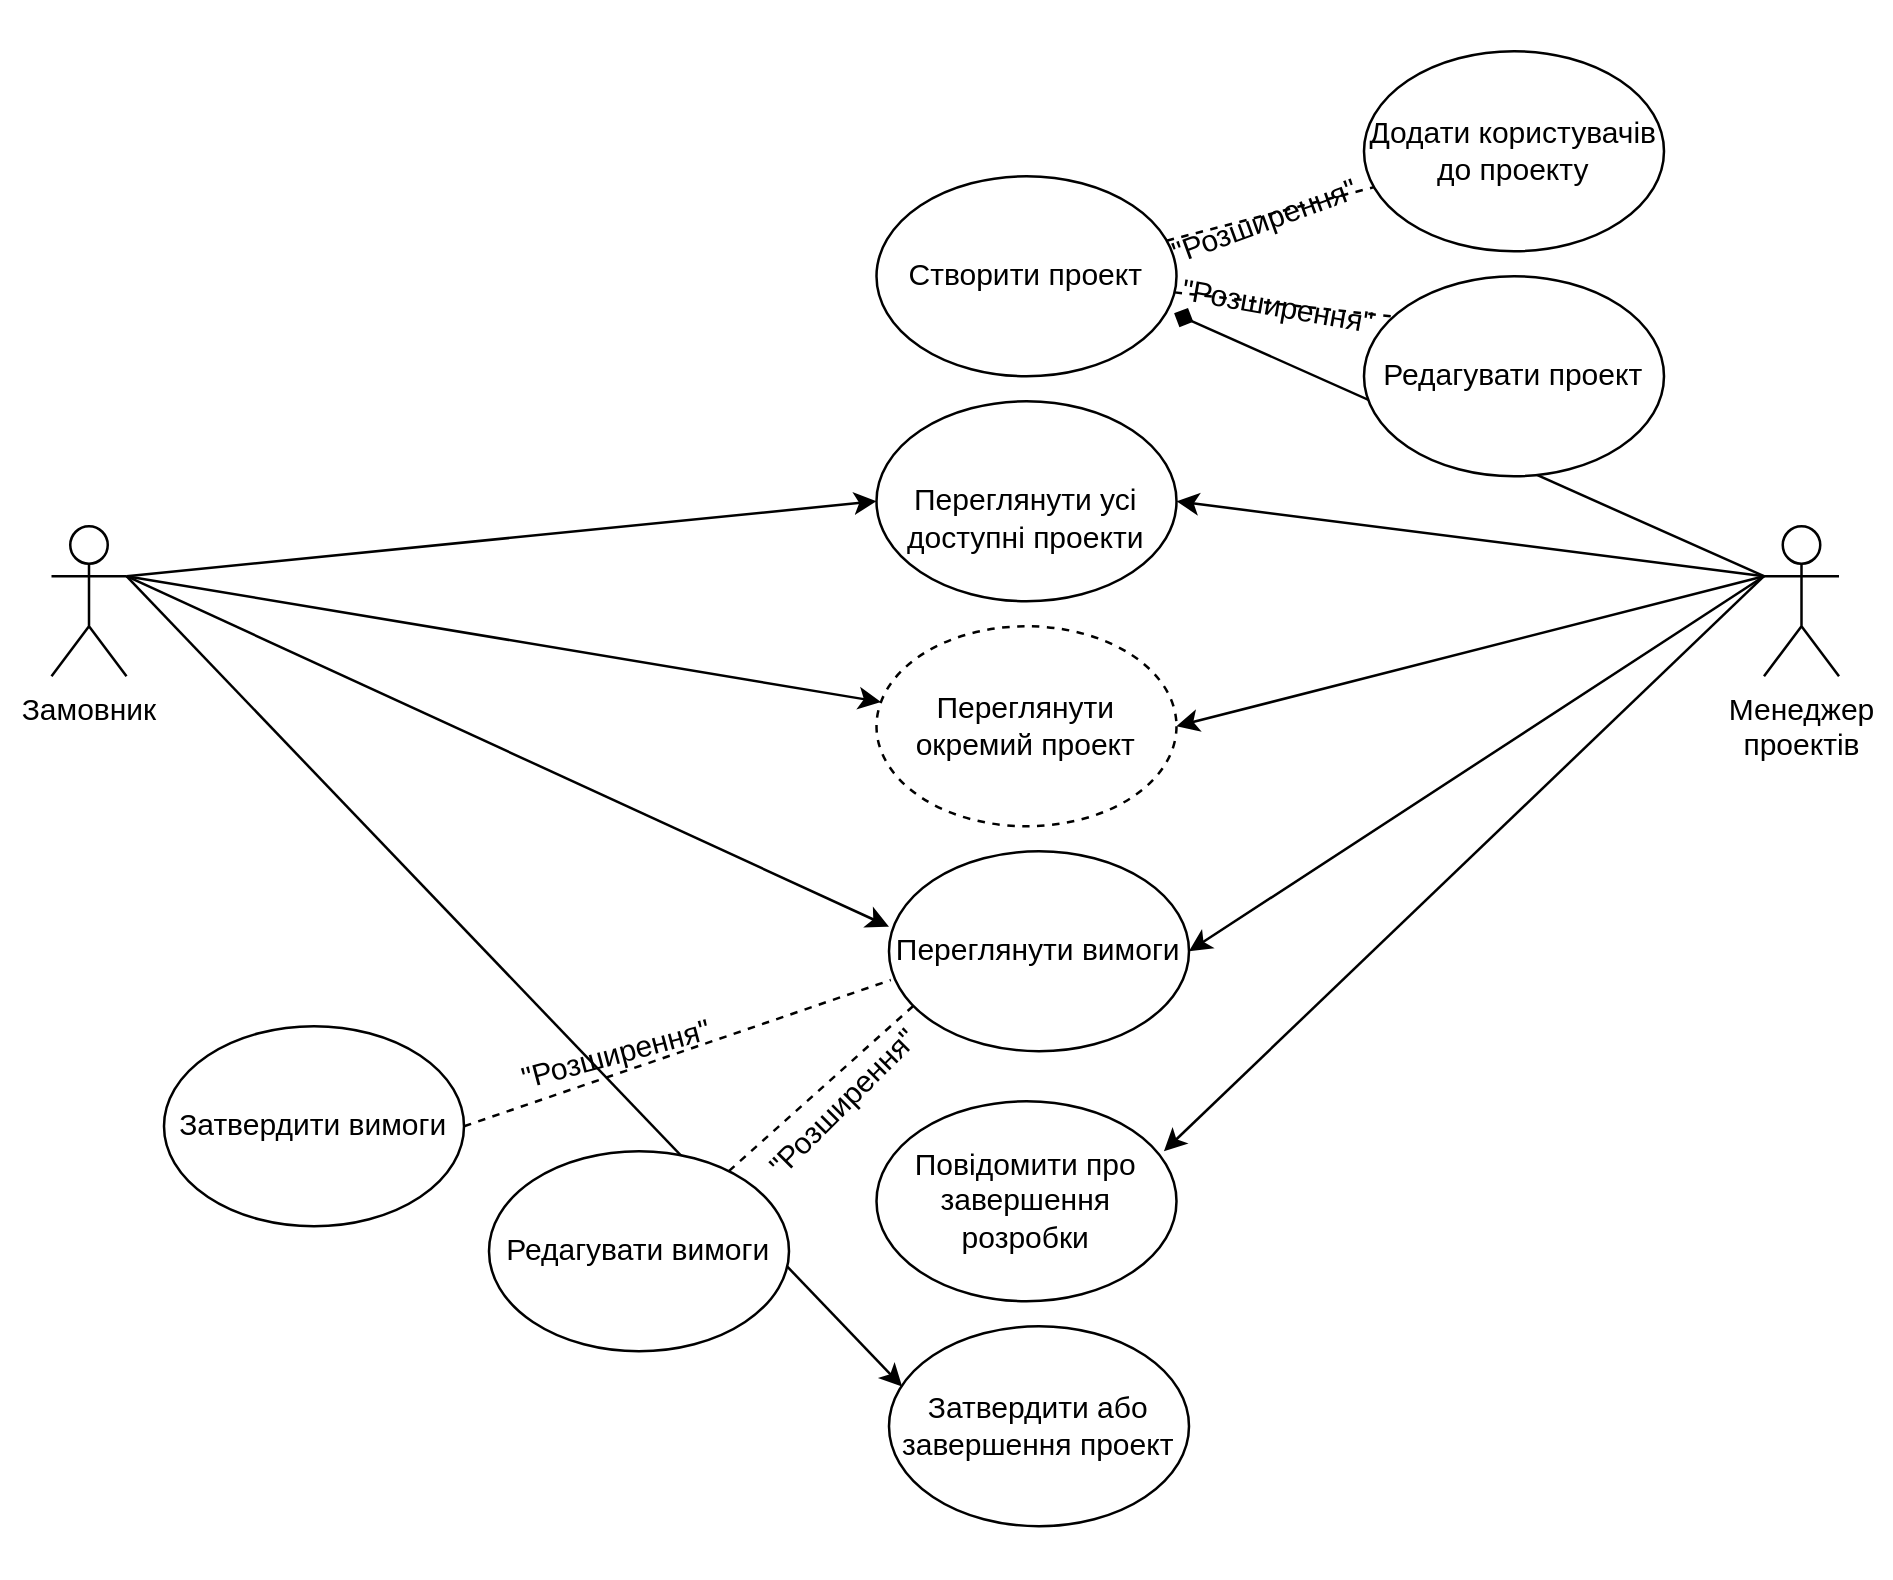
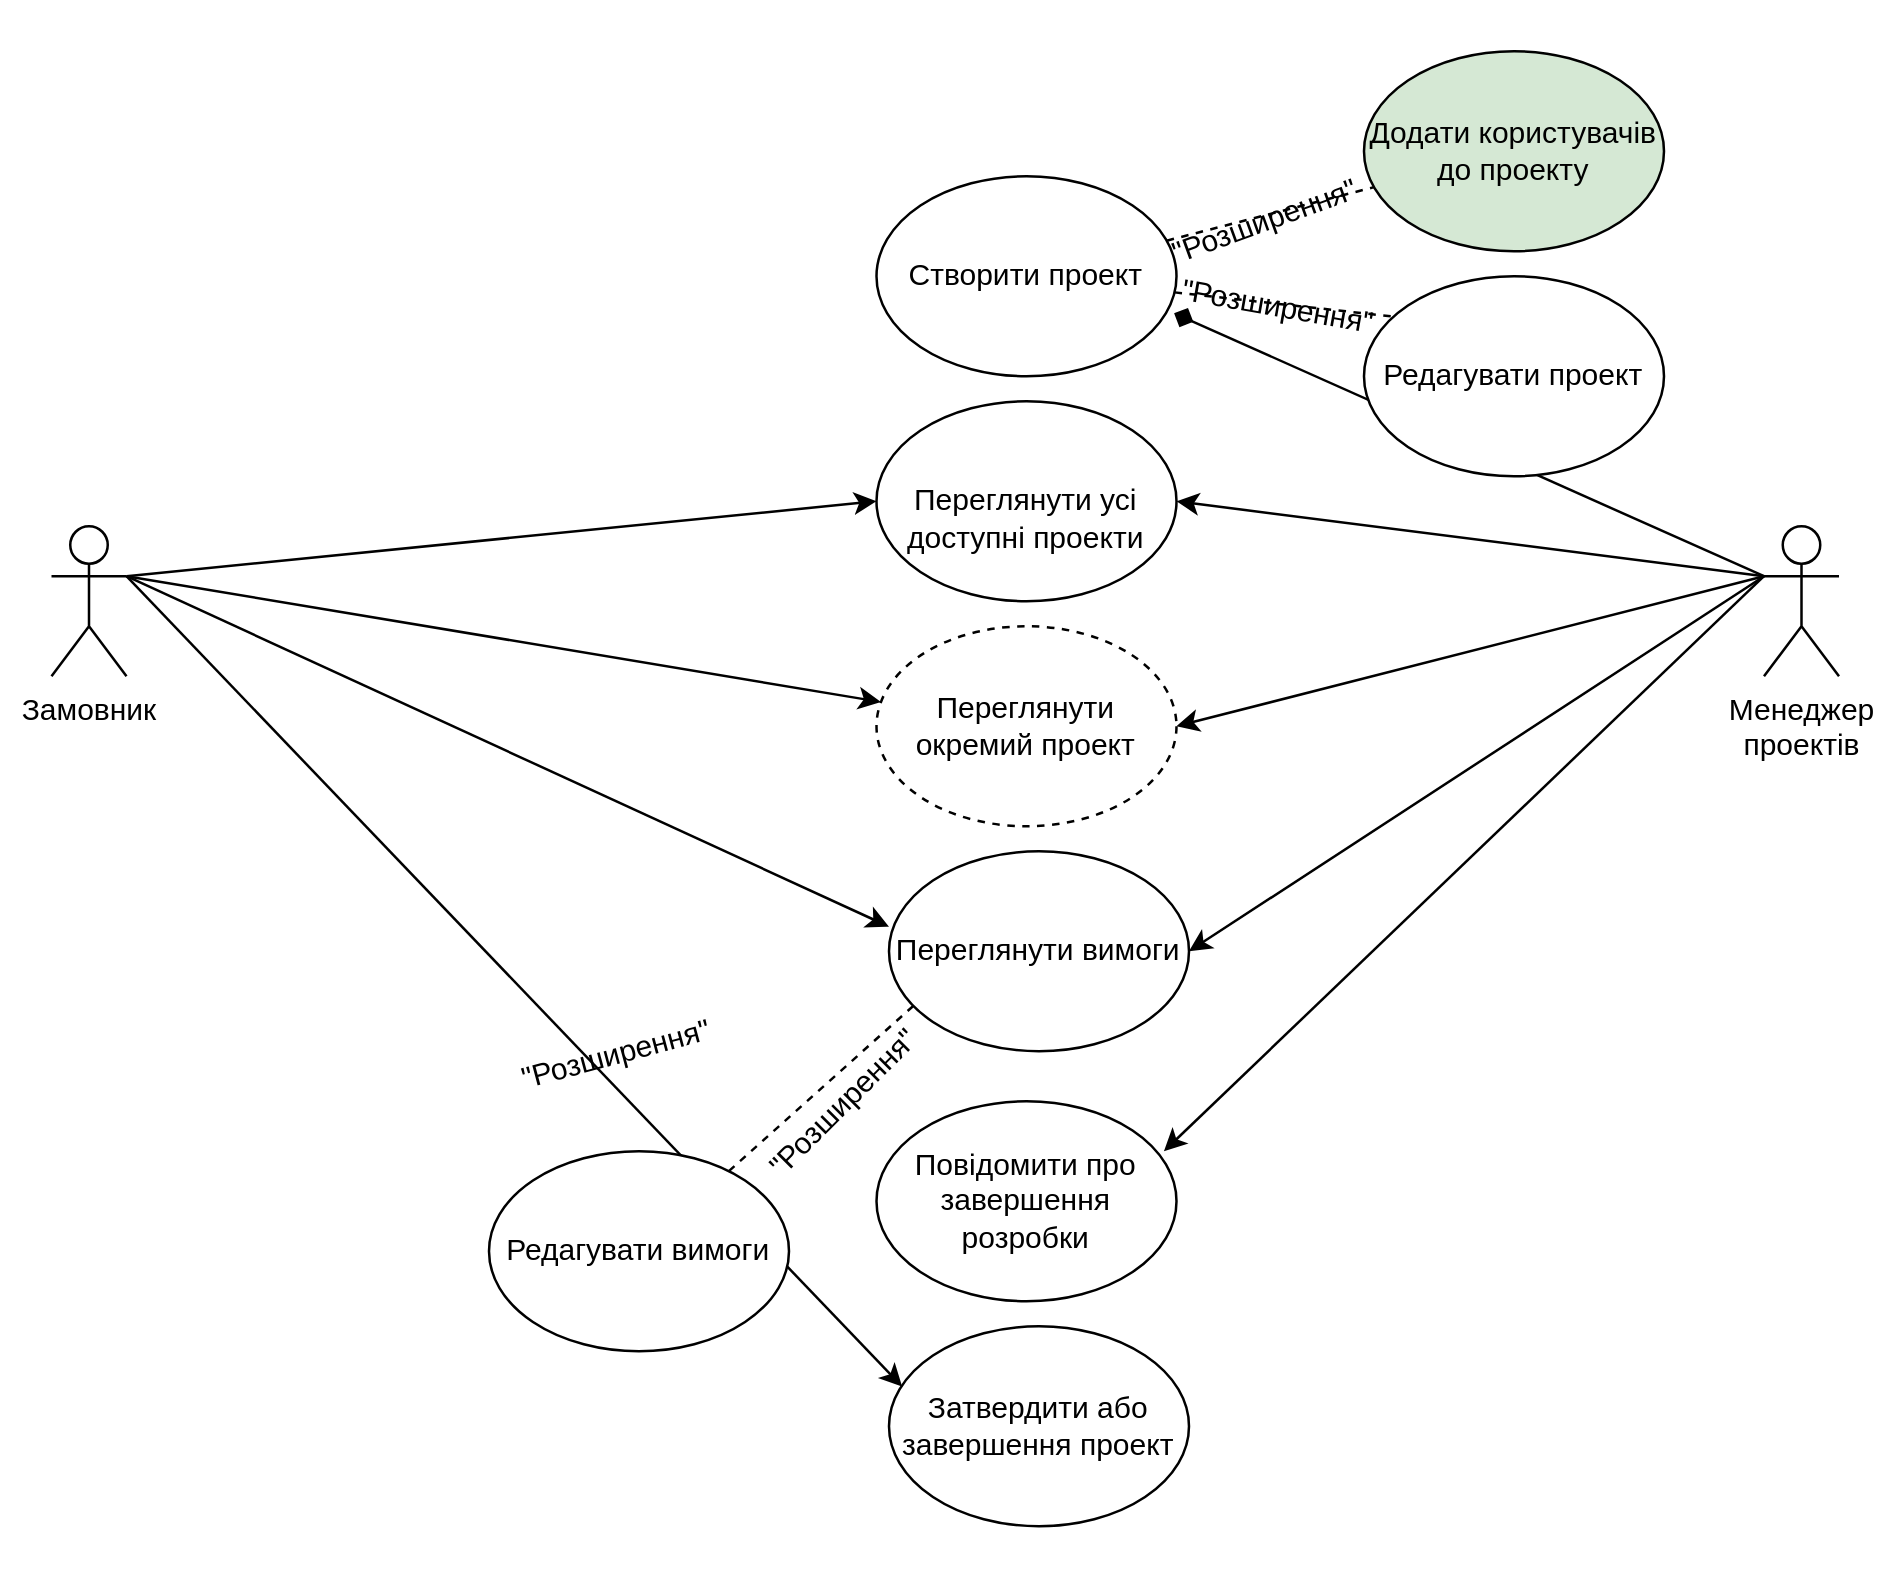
  <mxCell id="0" />
  <mxCell id="1" parent="0" />
  <mxCell id="2" style="edgeStyle=none;rounded=0;orthogonalLoop=1;jettySize=auto;html=1;exitX=1;exitY=0.333;exitDx=0;exitDy=0;exitPerimeter=0;entryX=0;entryY=0.5;entryDx=0;entryDy=0;" edge="1" parent="1" source="6" target="14"><mxGeometry relative="1" as="geometry" /></mxCell>
  <mxCell id="3" style="edgeStyle=none;rounded=0;orthogonalLoop=1;jettySize=auto;html=1;exitX=1;exitY=0.333;exitDx=0;exitDy=0;exitPerimeter=0;" edge="1" parent="1" source="6" target="15"><mxGeometry relative="1" as="geometry" /></mxCell>
  <mxCell id="4" style="edgeStyle=none;rounded=0;orthogonalLoop=1;jettySize=auto;html=1;exitX=1;exitY=0.333;exitDx=0;exitDy=0;exitPerimeter=0;entryX=0;entryY=0.377;entryDx=0;entryDy=0;entryPerimeter=0;" edge="1" parent="1" source="6" target="16"><mxGeometry relative="1" as="geometry" /></mxCell>
  <mxCell id="5" style="edgeStyle=none;rounded=0;orthogonalLoop=1;jettySize=auto;html=1;exitX=1;exitY=0.333;exitDx=0;exitDy=0;exitPerimeter=0;entryX=0.044;entryY=0.302;entryDx=0;entryDy=0;entryPerimeter=0;" edge="1" parent="1" source="6" target="22"><mxGeometry relative="1" as="geometry" /></mxCell>
  <mxCell id="6" value="Замовник" style="shape=umlActor;verticalLabelPosition=bottom;labelBackgroundColor=#ffffff;verticalAlign=top;html=1;outlineConnect=0;" vertex="1" parent="1"><mxGeometry x="20" y="210" width="30" height="60" as="geometry" /></mxCell>
  <mxCell id="7" style="edgeStyle=none;rounded=0;orthogonalLoop=1;jettySize=auto;html=1;exitX=0;exitY=0.333;exitDx=0;exitDy=0;exitPerimeter=0;entryX=0.992;entryY=0.685;entryDx=0;entryDy=0;entryPerimeter=0;endArrow=diamond;" edge="1" parent="1" source="12" target="13"><mxGeometry relative="1" as="geometry" /></mxCell>
  <mxCell id="8" style="edgeStyle=none;rounded=0;orthogonalLoop=1;jettySize=auto;html=1;exitX=0;exitY=0.333;exitDx=0;exitDy=0;exitPerimeter=0;entryX=1;entryY=0.5;entryDx=0;entryDy=0;" edge="1" parent="1" source="12" target="14"><mxGeometry relative="1" as="geometry" /></mxCell>
  <mxCell id="9" style="edgeStyle=none;rounded=0;orthogonalLoop=1;jettySize=auto;html=1;exitX=0;exitY=0.333;exitDx=0;exitDy=0;exitPerimeter=0;entryX=1;entryY=0.5;entryDx=0;entryDy=0;" edge="1" parent="1" source="12" target="15"><mxGeometry relative="1" as="geometry" /></mxCell>
  <mxCell id="10" style="edgeStyle=none;rounded=0;orthogonalLoop=1;jettySize=auto;html=1;exitX=0;exitY=0.333;exitDx=0;exitDy=0;exitPerimeter=0;entryX=1;entryY=0.5;entryDx=0;entryDy=0;" edge="1" parent="1" source="12" target="16"><mxGeometry relative="1" as="geometry" /></mxCell>
  <mxCell id="11" style="edgeStyle=none;rounded=0;orthogonalLoop=1;jettySize=auto;html=1;exitX=0;exitY=0.333;exitDx=0;exitDy=0;exitPerimeter=0;entryX=0.958;entryY=0.25;entryDx=0;entryDy=0;entryPerimeter=0;" edge="1" parent="1" source="12" target="21"><mxGeometry relative="1" as="geometry" /></mxCell>
  <mxCell id="12" value="Менеджер&lt;br&gt;проектів&lt;br&gt;" style="shape=umlActor;verticalLabelPosition=bottom;labelBackgroundColor=#ffffff;verticalAlign=top;html=1;outlineConnect=0;" vertex="1" parent="1"><mxGeometry x="705" y="210" width="30" height="60" as="geometry" /></mxCell>
  <mxCell id="13" value="Створити проект" style="ellipse;whiteSpace=wrap;html=1;" vertex="1" parent="1"><mxGeometry x="350" y="70" width="120" height="80" as="geometry" /></mxCell>
  <mxCell id="14" value="&lt;br&gt;Переглянути усі доступні проекти&lt;br&gt;" style="ellipse;whiteSpace=wrap;html=1;" vertex="1" parent="1"><mxGeometry x="350" y="160" width="120" height="80" as="geometry" /></mxCell>
  <mxCell id="15" value="Переглянути окремий проект&lt;br&gt;" style="ellipse;whiteSpace=wrap;html=1;dashed=1;" vertex="1" parent="1"><mxGeometry x="350" y="250" width="120" height="80" as="geometry" /></mxCell>
  <mxCell id="16" value="Переглянути вимоги" style="ellipse;whiteSpace=wrap;html=1;" vertex="1" parent="1"><mxGeometry x="355" y="340" width="120" height="80" as="geometry" /></mxCell>
  <mxCell id="17" value="Редагувати проект&lt;br&gt;" style="ellipse;whiteSpace=wrap;html=1;" vertex="1" parent="1"><mxGeometry x="545" y="110" width="120" height="80" as="geometry" /></mxCell>
- <mxCell id="18" value="Додати користувачів до проекту&lt;br&gt;" style="ellipse;whiteSpace=wrap;html=1;" vertex="1" parent="1"><mxGeometry x="545" y="20" width="120" height="80" as="geometry" /></mxCell>
+ <mxCell id="18" value="Додати користувачів до проекту&lt;br&gt;" style="ellipse;whiteSpace=wrap;html=1;fillColor=#d5e8d4;" vertex="1" parent="1"><mxGeometry x="545" y="20" width="120" height="80" as="geometry" /></mxCell>
  <mxCell id="19" value="Редагувати вимоги&lt;br&gt;" style="ellipse;whiteSpace=wrap;html=1;" vertex="1" parent="1"><mxGeometry x="195" y="460" width="120" height="80" as="geometry" /></mxCell>
- <mxCell id="20" value="Затвердити вимоги&lt;br&gt;" style="ellipse;whiteSpace=wrap;html=1;" vertex="1" parent="1"><mxGeometry x="65" y="410" width="120" height="80" as="geometry" /></mxCell>
  <mxCell id="21" value="Повідомити про завершення розробки" style="ellipse;whiteSpace=wrap;html=1;" vertex="1" parent="1"><mxGeometry x="350" y="440" width="120" height="80" as="geometry" /></mxCell>
  <mxCell id="22" value="Затвердити або завершення проект" style="ellipse;whiteSpace=wrap;html=1;" vertex="1" parent="1"><mxGeometry x="355" y="530" width="120" height="80" as="geometry" /></mxCell>
  <mxCell id="23" value="" style="endArrow=none;dashed=1;html=1;entryX=0.1;entryY=0.202;entryDx=0;entryDy=0;entryPerimeter=0;" edge="1" parent="1" source="13" target="17"><mxGeometry width="50" height="50" relative="1" as="geometry"><mxPoint x="495" y="135" as="sourcePoint" /><mxPoint x="545" y="85" as="targetPoint" /></mxGeometry></mxCell>
  <mxCell id="24" value="" style="endArrow=none;dashed=1;html=1;" edge="1" parent="1" source="13" target="18"><mxGeometry width="50" height="50" relative="1" as="geometry"><mxPoint x="479.228" y="126.394" as="sourcePoint" /><mxPoint x="567.167" y="136.167" as="targetPoint" /></mxGeometry></mxCell>
- <mxCell id="25" value="" style="endArrow=none;dashed=1;html=1;entryX=0.006;entryY=0.644;entryDx=0;entryDy=0;entryPerimeter=0;exitX=1;exitY=0.5;exitDx=0;exitDy=0;" edge="1" parent="1" source="20" target="16"><mxGeometry width="50" height="50" relative="1" as="geometry"><mxPoint x="5" y="680" as="sourcePoint" /><mxPoint x="55" y="630" as="targetPoint" /></mxGeometry></mxCell>
  <mxCell id="26" value="" style="endArrow=none;dashed=1;html=1;entryX=0.006;entryY=0.644;entryDx=0;entryDy=0;entryPerimeter=0;" edge="1" parent="1" source="19"><mxGeometry width="50" height="50" relative="1" as="geometry"><mxPoint x="324.667" y="420.333" as="sourcePoint" /><mxPoint x="365.5" y="401.167" as="targetPoint" /></mxGeometry></mxCell>
  <mxCell id="27" value="&quot;Розширення&quot;" style="text;html=1;resizable=0;points=[];autosize=1;align=left;verticalAlign=top;spacingTop=-4;rotation=-20;" vertex="1" parent="1"><mxGeometry x="465" y="77" width="90" height="20" as="geometry" /></mxCell>
  <mxCell id="28" value="&quot;Розширення&quot;" style="text;html=1;rotation=10;" vertex="1" parent="1"><mxGeometry x="470" y="110" width="100" height="30" as="geometry" /></mxCell>
  <mxCell id="29" value="&quot;Розширення&quot;" style="text;html=1;rotation=-45;" vertex="1" parent="1"><mxGeometry x="295" y="420" width="100" height="30" as="geometry" /></mxCell>
  <mxCell id="30" value="&quot;Розширення&quot;" style="text;html=1;rotation=-15;" vertex="1" parent="1"><mxGeometry x="205" y="405" width="100" height="30" as="geometry" /></mxCell>
